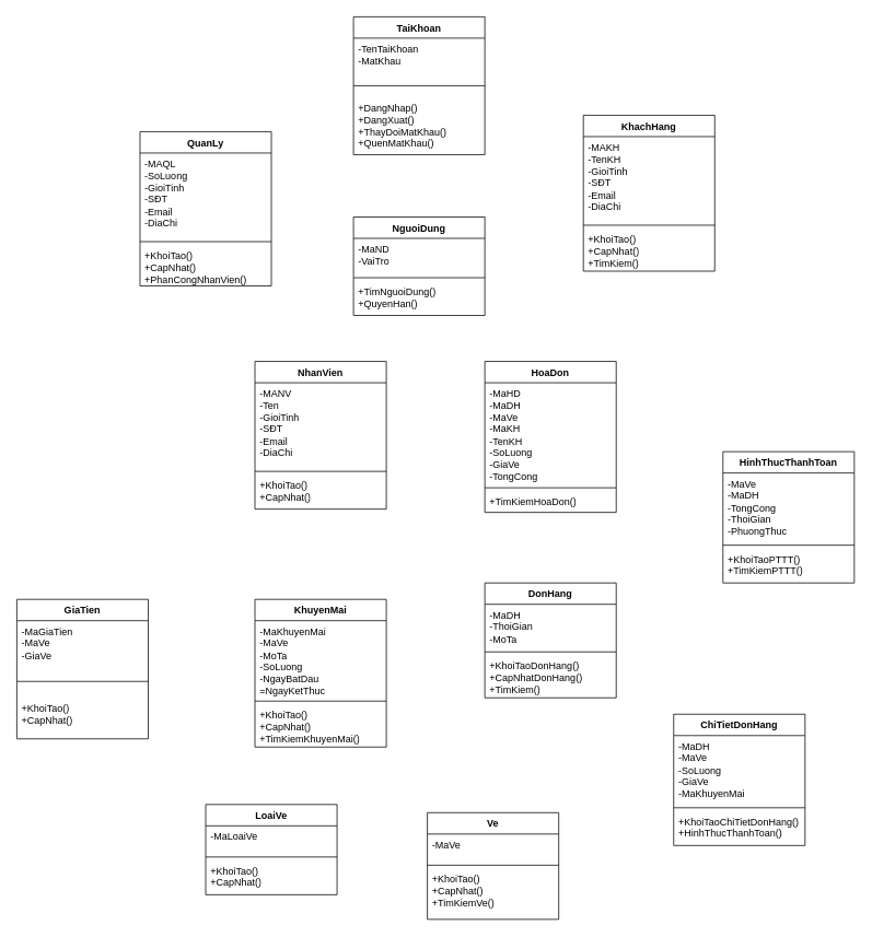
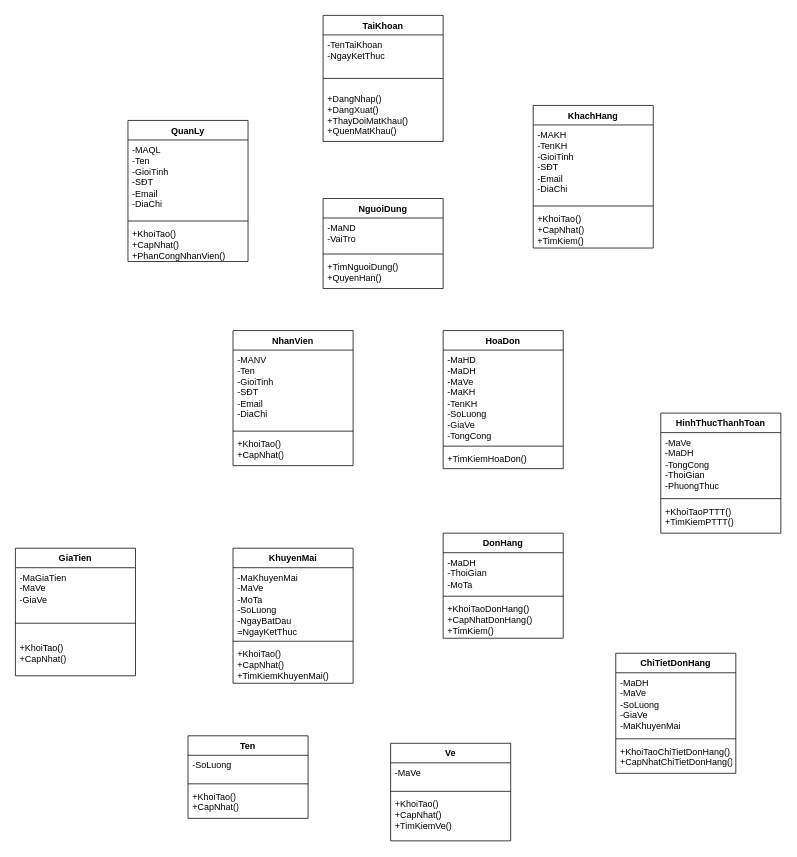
  <mxCell id="0" />
  <mxCell id="1" parent="0" />
  <mxCell id="2" value="QuanLy" style="swimlane;fontStyle=1;align=center;verticalAlign=top;childLayout=stackLayout;horizontal=1;startSize=26;horizontalStack=0;resizeParent=1;resizeParentMax=0;resizeLast=0;collapsible=1;marginBottom=0;whiteSpace=wrap;html=1;" vertex="1" parent="1"><mxGeometry x="170" y="160" width="160" height="188" as="geometry" /></mxCell>
- <mxCell id="3" value="-MAQL&lt;br&gt;-SoLuong&lt;br&gt;-GioiTinh&lt;br&gt;-SĐT&lt;br&gt;-Email&lt;br&gt;-DiaChi" style="text;strokeColor=none;fillColor=none;align=left;verticalAlign=top;spacingLeft=4;spacingRight=4;overflow=hidden;rotatable=0;points=[[0,0.5],[1,0.5]];portConstraint=eastwest;whiteSpace=wrap;html=1;" vertex="1" parent="2"><mxGeometry y="26" width="160" height="104" as="geometry" /></mxCell>
+ <mxCell id="3" value="-MAQL&lt;br&gt;-Ten&lt;br&gt;-GioiTinh&lt;br&gt;-SĐT&lt;br&gt;-Email&lt;br&gt;-DiaChi" style="text;strokeColor=none;fillColor=none;align=left;verticalAlign=top;spacingLeft=4;spacingRight=4;overflow=hidden;rotatable=0;points=[[0,0.5],[1,0.5]];portConstraint=eastwest;whiteSpace=wrap;html=1;" vertex="1" parent="2"><mxGeometry y="26" width="160" height="104" as="geometry" /></mxCell>
  <mxCell id="4" value="" style="line;strokeWidth=1;fillColor=none;align=left;verticalAlign=middle;spacingTop=-1;spacingLeft=3;spacingRight=3;rotatable=0;labelPosition=right;points=[];portConstraint=eastwest;strokeColor=inherit;" vertex="1" parent="2"><mxGeometry y="130" width="160" height="8" as="geometry" /></mxCell>
  <mxCell id="5" value="+KhoiTao()&lt;br&gt;+CapNhat()&lt;br&gt;+PhanCongNhanVien()" style="text;strokeColor=none;fillColor=none;align=left;verticalAlign=top;spacingLeft=4;spacingRight=4;overflow=hidden;rotatable=0;points=[[0,0.5],[1,0.5]];portConstraint=eastwest;whiteSpace=wrap;html=1;" vertex="1" parent="2"><mxGeometry y="138" width="160" height="50" as="geometry" /></mxCell>
  <mxCell id="6" value="TaiKhoan" style="swimlane;fontStyle=1;align=center;verticalAlign=top;childLayout=stackLayout;horizontal=1;startSize=26;horizontalStack=0;resizeParent=1;resizeParentMax=0;resizeLast=0;collapsible=1;marginBottom=0;whiteSpace=wrap;html=1;" vertex="1" parent="1"><mxGeometry x="430" y="20" width="160" height="168" as="geometry" /></mxCell>
- <mxCell id="7" value="-TenTaiKhoan&lt;br&gt;-MatKhau" style="text;strokeColor=none;fillColor=none;align=left;verticalAlign=top;spacingLeft=4;spacingRight=4;overflow=hidden;rotatable=0;points=[[0,0.5],[1,0.5]];portConstraint=eastwest;whiteSpace=wrap;html=1;" vertex="1" parent="6"><mxGeometry y="26" width="160" height="44" as="geometry" /></mxCell>
+ <mxCell id="7" value="-TenTaiKhoan&lt;br&gt;-NgayKetThuc" style="text;strokeColor=none;fillColor=none;align=left;verticalAlign=top;spacingLeft=4;spacingRight=4;overflow=hidden;rotatable=0;points=[[0,0.5],[1,0.5]];portConstraint=eastwest;whiteSpace=wrap;html=1;" vertex="1" parent="6"><mxGeometry y="26" width="160" height="44" as="geometry" /></mxCell>
  <mxCell id="8" value="" style="line;strokeWidth=1;fillColor=none;align=left;verticalAlign=middle;spacingTop=-1;spacingLeft=3;spacingRight=3;rotatable=0;labelPosition=right;points=[];portConstraint=eastwest;strokeColor=inherit;" vertex="1" parent="6"><mxGeometry y="70" width="160" height="28" as="geometry" /></mxCell>
  <mxCell id="9" value="+DangNhap()&lt;br&gt;+DangXuat()&lt;br&gt;+ThayDoiMatKhau()&lt;br&gt;+QuenMatKhau()" style="text;strokeColor=none;fillColor=none;align=left;verticalAlign=top;spacingLeft=4;spacingRight=4;overflow=hidden;rotatable=0;points=[[0,0.5],[1,0.5]];portConstraint=eastwest;whiteSpace=wrap;html=1;" vertex="1" parent="6"><mxGeometry y="98" width="160" height="70" as="geometry" /></mxCell>
  <mxCell id="10" value="NguoiDung" style="swimlane;fontStyle=1;align=center;verticalAlign=top;childLayout=stackLayout;horizontal=1;startSize=26;horizontalStack=0;resizeParent=1;resizeParentMax=0;resizeLast=0;collapsible=1;marginBottom=0;whiteSpace=wrap;html=1;" vertex="1" parent="1"><mxGeometry x="430" y="264" width="160" height="120" as="geometry" /></mxCell>
  <mxCell id="11" value="-MaND&lt;br&gt;-VaiTro" style="text;strokeColor=none;fillColor=none;align=left;verticalAlign=top;spacingLeft=4;spacingRight=4;overflow=hidden;rotatable=0;points=[[0,0.5],[1,0.5]];portConstraint=eastwest;whiteSpace=wrap;html=1;" vertex="1" parent="10"><mxGeometry y="26" width="160" height="44" as="geometry" /></mxCell>
  <mxCell id="12" value="" style="line;strokeWidth=1;fillColor=none;align=left;verticalAlign=middle;spacingTop=-1;spacingLeft=3;spacingRight=3;rotatable=0;labelPosition=right;points=[];portConstraint=eastwest;strokeColor=inherit;" vertex="1" parent="10"><mxGeometry y="70" width="160" height="8" as="geometry" /></mxCell>
  <mxCell id="13" value="+TimNguoiDung()&lt;br&gt;+QuyenHan()" style="text;strokeColor=none;fillColor=none;align=left;verticalAlign=top;spacingLeft=4;spacingRight=4;overflow=hidden;rotatable=0;points=[[0,0.5],[1,0.5]];portConstraint=eastwest;whiteSpace=wrap;html=1;" vertex="1" parent="10"><mxGeometry y="78" width="160" height="42" as="geometry" /></mxCell>
  <mxCell id="14" value="KhachHang" style="swimlane;fontStyle=1;align=center;verticalAlign=top;childLayout=stackLayout;horizontal=1;startSize=26;horizontalStack=0;resizeParent=1;resizeParentMax=0;resizeLast=0;collapsible=1;marginBottom=0;whiteSpace=wrap;html=1;" vertex="1" parent="1"><mxGeometry x="710" y="140" width="160" height="190" as="geometry" /></mxCell>
  <mxCell id="15" value="-MAKH&lt;br&gt;-TenKH&lt;br&gt;-GioiTinh&lt;br&gt;-SĐT&lt;br&gt;-Email&lt;br&gt;-DiaChi" style="text;strokeColor=none;fillColor=none;align=left;verticalAlign=top;spacingLeft=4;spacingRight=4;overflow=hidden;rotatable=0;points=[[0,0.5],[1,0.5]];portConstraint=eastwest;whiteSpace=wrap;html=1;" vertex="1" parent="14"><mxGeometry y="26" width="160" height="104" as="geometry" /></mxCell>
  <mxCell id="16" value="" style="line;strokeWidth=1;fillColor=none;align=left;verticalAlign=middle;spacingTop=-1;spacingLeft=3;spacingRight=3;rotatable=0;labelPosition=right;points=[];portConstraint=eastwest;strokeColor=inherit;" vertex="1" parent="14"><mxGeometry y="130" width="160" height="8" as="geometry" /></mxCell>
  <mxCell id="17" value="+KhoiTao()&lt;br&gt;+CapNhat()&lt;br&gt;+TimKiem()" style="text;strokeColor=none;fillColor=none;align=left;verticalAlign=top;spacingLeft=4;spacingRight=4;overflow=hidden;rotatable=0;points=[[0,0.5],[1,0.5]];portConstraint=eastwest;whiteSpace=wrap;html=1;" vertex="1" parent="14"><mxGeometry y="138" width="160" height="52" as="geometry" /></mxCell>
  <mxCell id="18" value="NhanVien" style="swimlane;fontStyle=1;align=center;verticalAlign=top;childLayout=stackLayout;horizontal=1;startSize=26;horizontalStack=0;resizeParent=1;resizeParentMax=0;resizeLast=0;collapsible=1;marginBottom=0;whiteSpace=wrap;html=1;" vertex="1" parent="1"><mxGeometry x="310" y="440" width="160" height="180" as="geometry" /></mxCell>
  <mxCell id="19" value="-MANV&lt;br&gt;-Ten&lt;br&gt;-GioiTinh&lt;br&gt;-SĐT&lt;br&gt;-Email&lt;br&gt;-DiaChi" style="text;strokeColor=none;fillColor=none;align=left;verticalAlign=top;spacingLeft=4;spacingRight=4;overflow=hidden;rotatable=0;points=[[0,0.5],[1,0.5]];portConstraint=eastwest;whiteSpace=wrap;html=1;" vertex="1" parent="18"><mxGeometry y="26" width="160" height="104" as="geometry" /></mxCell>
  <mxCell id="20" value="" style="line;strokeWidth=1;fillColor=none;align=left;verticalAlign=middle;spacingTop=-1;spacingLeft=3;spacingRight=3;rotatable=0;labelPosition=right;points=[];portConstraint=eastwest;strokeColor=inherit;" vertex="1" parent="18"><mxGeometry y="130" width="160" height="8" as="geometry" /></mxCell>
  <mxCell id="21" value="+KhoiTao()&lt;br&gt;+CapNhat()" style="text;strokeColor=none;fillColor=none;align=left;verticalAlign=top;spacingLeft=4;spacingRight=4;overflow=hidden;rotatable=0;points=[[0,0.5],[1,0.5]];portConstraint=eastwest;whiteSpace=wrap;html=1;" vertex="1" parent="18"><mxGeometry y="138" width="160" height="42" as="geometry" /></mxCell>
  <mxCell id="22" value="HoaDon" style="swimlane;fontStyle=1;align=center;verticalAlign=top;childLayout=stackLayout;horizontal=1;startSize=26;horizontalStack=0;resizeParent=1;resizeParentMax=0;resizeLast=0;collapsible=1;marginBottom=0;whiteSpace=wrap;html=1;" vertex="1" parent="1"><mxGeometry x="590" y="440" width="160" height="184" as="geometry" /></mxCell>
  <mxCell id="23" value="-MaHD&lt;br&gt;-MaDH&lt;br&gt;-MaVe&lt;br&gt;-MaKH&lt;br&gt;-TenKH&lt;br&gt;-SoLuong&lt;br&gt;-GiaVe&lt;br&gt;-TongCong" style="text;strokeColor=none;fillColor=none;align=left;verticalAlign=top;spacingLeft=4;spacingRight=4;overflow=hidden;rotatable=0;points=[[0,0.5],[1,0.5]];portConstraint=eastwest;whiteSpace=wrap;html=1;" vertex="1" parent="22"><mxGeometry y="26" width="160" height="124" as="geometry" /></mxCell>
  <mxCell id="24" value="" style="line;strokeWidth=1;fillColor=none;align=left;verticalAlign=middle;spacingTop=-1;spacingLeft=3;spacingRight=3;rotatable=0;labelPosition=right;points=[];portConstraint=eastwest;strokeColor=inherit;" vertex="1" parent="22"><mxGeometry y="150" width="160" height="8" as="geometry" /></mxCell>
  <mxCell id="25" value="+TimKiemHoaDon()" style="text;strokeColor=none;fillColor=none;align=left;verticalAlign=top;spacingLeft=4;spacingRight=4;overflow=hidden;rotatable=0;points=[[0,0.5],[1,0.5]];portConstraint=eastwest;whiteSpace=wrap;html=1;" vertex="1" parent="22"><mxGeometry y="158" width="160" height="26" as="geometry" /></mxCell>
  <mxCell id="26" value="DonHang" style="swimlane;fontStyle=1;align=center;verticalAlign=top;childLayout=stackLayout;horizontal=1;startSize=26;horizontalStack=0;resizeParent=1;resizeParentMax=0;resizeLast=0;collapsible=1;marginBottom=0;whiteSpace=wrap;html=1;" vertex="1" parent="1"><mxGeometry x="590" y="710" width="160" height="140" as="geometry" /></mxCell>
  <mxCell id="27" value="-MaDH&lt;br&gt;-ThoiGian&lt;br&gt;-MoTa" style="text;strokeColor=none;fillColor=none;align=left;verticalAlign=top;spacingLeft=4;spacingRight=4;overflow=hidden;rotatable=0;points=[[0,0.5],[1,0.5]];portConstraint=eastwest;whiteSpace=wrap;html=1;" vertex="1" parent="26"><mxGeometry y="26" width="160" height="54" as="geometry" /></mxCell>
  <mxCell id="28" value="" style="line;strokeWidth=1;fillColor=none;align=left;verticalAlign=middle;spacingTop=-1;spacingLeft=3;spacingRight=3;rotatable=0;labelPosition=right;points=[];portConstraint=eastwest;strokeColor=inherit;" vertex="1" parent="26"><mxGeometry y="80" width="160" height="8" as="geometry" /></mxCell>
  <mxCell id="29" value="+KhoiTaoDonHang()&lt;br&gt;+CapNhatDonHang()&lt;br&gt;+TimKiem()" style="text;strokeColor=none;fillColor=none;align=left;verticalAlign=top;spacingLeft=4;spacingRight=4;overflow=hidden;rotatable=0;points=[[0,0.5],[1,0.5]];portConstraint=eastwest;whiteSpace=wrap;html=1;" vertex="1" parent="26"><mxGeometry y="88" width="160" height="52" as="geometry" /></mxCell>
  <mxCell id="30" value="HinhThucThanhToan" style="swimlane;fontStyle=1;align=center;verticalAlign=top;childLayout=stackLayout;horizontal=1;startSize=26;horizontalStack=0;resizeParent=1;resizeParentMax=0;resizeLast=0;collapsible=1;marginBottom=0;whiteSpace=wrap;html=1;" vertex="1" parent="1"><mxGeometry x="880" y="550" width="160" height="160" as="geometry" /></mxCell>
  <mxCell id="31" value="-MaVe&lt;br&gt;-MaDH&lt;br&gt;-TongCong&lt;br&gt;-ThoiGian&lt;br&gt;-PhuongThuc" style="text;strokeColor=none;fillColor=none;align=left;verticalAlign=top;spacingLeft=4;spacingRight=4;overflow=hidden;rotatable=0;points=[[0,0.5],[1,0.5]];portConstraint=eastwest;whiteSpace=wrap;html=1;" vertex="1" parent="30"><mxGeometry y="26" width="160" height="84" as="geometry" /></mxCell>
  <mxCell id="32" value="" style="line;strokeWidth=1;fillColor=none;align=left;verticalAlign=middle;spacingTop=-1;spacingLeft=3;spacingRight=3;rotatable=0;labelPosition=right;points=[];portConstraint=eastwest;strokeColor=inherit;" vertex="1" parent="30"><mxGeometry y="110" width="160" height="8" as="geometry" /></mxCell>
  <mxCell id="33" value="+KhoiTaoPTTT()&lt;br&gt;+TimKiemPTTT()" style="text;strokeColor=none;fillColor=none;align=left;verticalAlign=top;spacingLeft=4;spacingRight=4;overflow=hidden;rotatable=0;points=[[0,0.5],[1,0.5]];portConstraint=eastwest;whiteSpace=wrap;html=1;" vertex="1" parent="30"><mxGeometry y="118" width="160" height="42" as="geometry" /></mxCell>
  <mxCell id="34" value="ChiTietDonHang" style="swimlane;fontStyle=1;align=center;verticalAlign=top;childLayout=stackLayout;horizontal=1;startSize=26;horizontalStack=0;resizeParent=1;resizeParentMax=0;resizeLast=0;collapsible=1;marginBottom=0;whiteSpace=wrap;html=1;" vertex="1" parent="1"><mxGeometry x="820" y="870" width="160" height="160" as="geometry" /></mxCell>
  <mxCell id="35" value="-MaDH&lt;br&gt;-MaVe&lt;br&gt;-SoLuong&lt;br&gt;-GiaVe&lt;br&gt;-MaKhuyenMai" style="text;strokeColor=none;fillColor=none;align=left;verticalAlign=top;spacingLeft=4;spacingRight=4;overflow=hidden;rotatable=0;points=[[0,0.5],[1,0.5]];portConstraint=eastwest;whiteSpace=wrap;html=1;" vertex="1" parent="34"><mxGeometry y="26" width="160" height="84" as="geometry" /></mxCell>
  <mxCell id="36" value="" style="line;strokeWidth=1;fillColor=none;align=left;verticalAlign=middle;spacingTop=-1;spacingLeft=3;spacingRight=3;rotatable=0;labelPosition=right;points=[];portConstraint=eastwest;strokeColor=inherit;" vertex="1" parent="34"><mxGeometry y="110" width="160" height="8" as="geometry" /></mxCell>
- <mxCell id="37" value="+KhoiTaoChiTietDonHang()&lt;br&gt;+HinhThucThanhToan()" style="text;strokeColor=none;fillColor=none;align=left;verticalAlign=top;spacingLeft=4;spacingRight=4;overflow=hidden;rotatable=0;points=[[0,0.5],[1,0.5]];portConstraint=eastwest;whiteSpace=wrap;html=1;" vertex="1" parent="34"><mxGeometry y="118" width="160" height="42" as="geometry" /></mxCell>
+ <mxCell id="37" value="+KhoiTaoChiTietDonHang()&lt;br&gt;+CapNhatChiTietDonHang()" style="text;strokeColor=none;fillColor=none;align=left;verticalAlign=top;spacingLeft=4;spacingRight=4;overflow=hidden;rotatable=0;points=[[0,0.5],[1,0.5]];portConstraint=eastwest;whiteSpace=wrap;html=1;" vertex="1" parent="34"><mxGeometry y="118" width="160" height="42" as="geometry" /></mxCell>
  <mxCell id="38" value="KhuyenMai" style="swimlane;fontStyle=1;align=center;verticalAlign=top;childLayout=stackLayout;horizontal=1;startSize=26;horizontalStack=0;resizeParent=1;resizeParentMax=0;resizeLast=0;collapsible=1;marginBottom=0;whiteSpace=wrap;html=1;" vertex="1" parent="1"><mxGeometry x="310" y="730" width="160" height="180" as="geometry" /></mxCell>
  <mxCell id="39" value="-MaKhuyenMai&lt;br&gt;-MaVe&lt;br&gt;-MoTa&lt;br&gt;-SoLuong&lt;br&gt;-NgayBatDau&lt;br&gt;=NgayKetThuc" style="text;strokeColor=none;fillColor=none;align=left;verticalAlign=top;spacingLeft=4;spacingRight=4;overflow=hidden;rotatable=0;points=[[0,0.5],[1,0.5]];portConstraint=eastwest;whiteSpace=wrap;html=1;" vertex="1" parent="38"><mxGeometry y="26" width="160" height="94" as="geometry" /></mxCell>
  <mxCell id="40" value="" style="line;strokeWidth=1;fillColor=none;align=left;verticalAlign=middle;spacingTop=-1;spacingLeft=3;spacingRight=3;rotatable=0;labelPosition=right;points=[];portConstraint=eastwest;strokeColor=inherit;" vertex="1" parent="38"><mxGeometry y="120" width="160" height="8" as="geometry" /></mxCell>
  <mxCell id="41" value="+KhoiTao()&lt;br&gt;+CapNhat()&lt;br&gt;+TimKiemKhuyenMai()" style="text;strokeColor=none;fillColor=none;align=left;verticalAlign=top;spacingLeft=4;spacingRight=4;overflow=hidden;rotatable=0;points=[[0,0.5],[1,0.5]];portConstraint=eastwest;whiteSpace=wrap;html=1;" vertex="1" parent="38"><mxGeometry y="128" width="160" height="52" as="geometry" /></mxCell>
  <mxCell id="42" value="Ve" style="swimlane;fontStyle=1;align=center;verticalAlign=top;childLayout=stackLayout;horizontal=1;startSize=26;horizontalStack=0;resizeParent=1;resizeParentMax=0;resizeLast=0;collapsible=1;marginBottom=0;whiteSpace=wrap;html=1;" vertex="1" parent="1"><mxGeometry x="520" y="990" width="160" height="130" as="geometry" /></mxCell>
  <mxCell id="43" value="-MaVe" style="text;strokeColor=none;fillColor=none;align=left;verticalAlign=top;spacingLeft=4;spacingRight=4;overflow=hidden;rotatable=0;points=[[0,0.5],[1,0.5]];portConstraint=eastwest;whiteSpace=wrap;html=1;" vertex="1" parent="42"><mxGeometry y="26" width="160" height="34" as="geometry" /></mxCell>
  <mxCell id="44" value="" style="line;strokeWidth=1;fillColor=none;align=left;verticalAlign=middle;spacingTop=-1;spacingLeft=3;spacingRight=3;rotatable=0;labelPosition=right;points=[];portConstraint=eastwest;strokeColor=inherit;" vertex="1" parent="42"><mxGeometry y="60" width="160" height="8" as="geometry" /></mxCell>
  <mxCell id="45" value="+KhoiTao()&lt;br&gt;+CapNhat()&lt;br&gt;+TimKiemVe()" style="text;strokeColor=none;fillColor=none;align=left;verticalAlign=top;spacingLeft=4;spacingRight=4;overflow=hidden;rotatable=0;points=[[0,0.5],[1,0.5]];portConstraint=eastwest;whiteSpace=wrap;html=1;" vertex="1" parent="42"><mxGeometry y="68" width="160" height="62" as="geometry" /></mxCell>
- <mxCell id="46" value="LoaiVe" style="swimlane;fontStyle=1;align=center;verticalAlign=top;childLayout=stackLayout;horizontal=1;startSize=26;horizontalStack=0;resizeParent=1;resizeParentMax=0;resizeLast=0;collapsible=1;marginBottom=0;whiteSpace=wrap;html=1;" vertex="1" parent="1"><mxGeometry x="250" y="980" width="160" height="110" as="geometry" /></mxCell>
- <mxCell id="47" value="-MaLoaiVe" style="text;strokeColor=none;fillColor=none;align=left;verticalAlign=top;spacingLeft=4;spacingRight=4;overflow=hidden;rotatable=0;points=[[0,0.5],[1,0.5]];portConstraint=eastwest;whiteSpace=wrap;html=1;" vertex="1" parent="46"><mxGeometry y="26" width="160" height="34" as="geometry" /></mxCell>
+ <mxCell id="46" value="Ten" style="swimlane;fontStyle=1;align=center;verticalAlign=top;childLayout=stackLayout;horizontal=1;startSize=26;horizontalStack=0;resizeParent=1;resizeParentMax=0;resizeLast=0;collapsible=1;marginBottom=0;whiteSpace=wrap;html=1;" vertex="1" parent="1"><mxGeometry x="250" y="980" width="160" height="110" as="geometry" /></mxCell>
+ <mxCell id="47" value="-SoLuong" style="text;strokeColor=none;fillColor=none;align=left;verticalAlign=top;spacingLeft=4;spacingRight=4;overflow=hidden;rotatable=0;points=[[0,0.5],[1,0.5]];portConstraint=eastwest;whiteSpace=wrap;html=1;" vertex="1" parent="46"><mxGeometry y="26" width="160" height="34" as="geometry" /></mxCell>
  <mxCell id="48" value="" style="line;strokeWidth=1;fillColor=none;align=left;verticalAlign=middle;spacingTop=-1;spacingLeft=3;spacingRight=3;rotatable=0;labelPosition=right;points=[];portConstraint=eastwest;strokeColor=inherit;" vertex="1" parent="46"><mxGeometry y="60" width="160" height="8" as="geometry" /></mxCell>
  <mxCell id="49" value="+KhoiTao()&lt;br&gt;+CapNhat()" style="text;strokeColor=none;fillColor=none;align=left;verticalAlign=top;spacingLeft=4;spacingRight=4;overflow=hidden;rotatable=0;points=[[0,0.5],[1,0.5]];portConstraint=eastwest;whiteSpace=wrap;html=1;" vertex="1" parent="46"><mxGeometry y="68" width="160" height="42" as="geometry" /></mxCell>
  <mxCell id="50" value="GiaTien" style="swimlane;fontStyle=1;align=center;verticalAlign=top;childLayout=stackLayout;horizontal=1;startSize=26;horizontalStack=0;resizeParent=1;resizeParentMax=0;resizeLast=0;collapsible=1;marginBottom=0;whiteSpace=wrap;html=1;" vertex="1" parent="1"><mxGeometry x="20" y="730" width="160" height="170" as="geometry" /></mxCell>
  <mxCell id="51" value="-MaGiaTien&lt;br&gt;-MaVe&lt;br&gt;-GiaVe" style="text;strokeColor=none;fillColor=none;align=left;verticalAlign=top;spacingLeft=4;spacingRight=4;overflow=hidden;rotatable=0;points=[[0,0.5],[1,0.5]];portConstraint=eastwest;whiteSpace=wrap;html=1;" vertex="1" parent="50"><mxGeometry y="26" width="160" height="54" as="geometry" /></mxCell>
  <mxCell id="52" value="" style="line;strokeWidth=1;fillColor=none;align=left;verticalAlign=middle;spacingTop=-1;spacingLeft=3;spacingRight=3;rotatable=0;labelPosition=right;points=[];portConstraint=eastwest;strokeColor=inherit;" vertex="1" parent="50"><mxGeometry y="80" width="160" height="40" as="geometry" /></mxCell>
  <mxCell id="53" value="+KhoiTao()&lt;br&gt;+CapNhat()" style="text;strokeColor=none;fillColor=none;align=left;verticalAlign=top;spacingLeft=4;spacingRight=4;overflow=hidden;rotatable=0;points=[[0,0.5],[1,0.5]];portConstraint=eastwest;whiteSpace=wrap;html=1;" vertex="1" parent="50"><mxGeometry y="120" width="160" height="50" as="geometry" /></mxCell>
